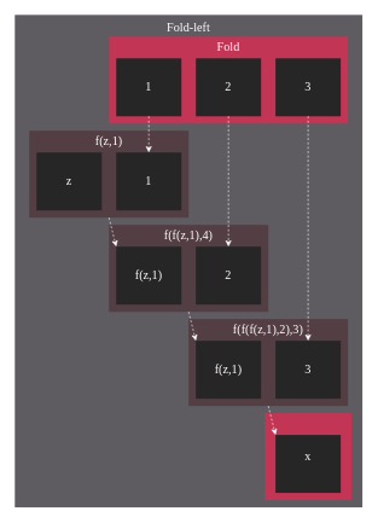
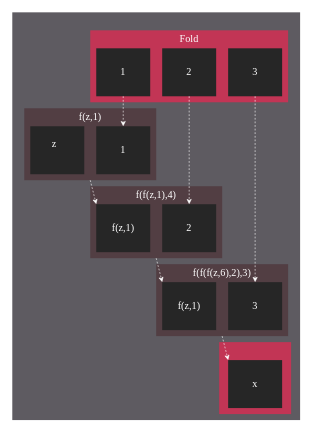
  <mxCell id="0" />
  <mxCell id="1" parent="0" />
  <mxCell id="2" value="" style="rounded=0;whiteSpace=wrap;html=1;fillColor=#5E5B61;fontColor=#FFFFFF;strokeColor=none;spacing=0;" parent="1" vertex="1"><mxGeometry width="480" height="680" as="geometry" x="20" y="20" /></mxCell>
- <mxCell id="3" value="Fold-left" style="text;strokeColor=none;fillColor=none;align=center;verticalAlign=middle;rounded=0;fontFamily=klavika;fontSize=17;fontColor=#FFFFFF;" parent="1" vertex="1"><mxGeometry x="230" width="60" height="30" as="geometry" y="20" /></mxCell>
  <mxCell id="4" value="" style="rounded=0;whiteSpace=wrap;html=1;fillColor=#C23555;fontColor=#FFFFFF;strokeColor=none;" vertex="1" parent="1"><mxGeometry x="150" y="50" width="330" height="120" as="geometry" /></mxCell>
  <mxCell id="5" value="&lt;font face=&quot;Klavika&quot; style=&quot;font-size: 17px;&quot;&gt;Fold&lt;/font&gt;" style="text;html=1;strokeColor=none;fillColor=none;align=center;verticalAlign=middle;whiteSpace=wrap;rounded=0;fontSize=17;fontColor=#FFFFFF;" vertex="1" parent="1"><mxGeometry x="285" y="50" width="60" height="30" as="geometry" /></mxCell>
  <mxCell id="6" value="" style="rounded=0;whiteSpace=wrap;html=1;fillColor=#262626;fontColor=#FFFFFF;strokeColor=none;" vertex="1" parent="1"><mxGeometry x="380" y="80" width="90" height="80" as="geometry" /></mxCell>
  <mxCell id="7" value="" style="rounded=0;whiteSpace=wrap;html=1;fillColor=#262626;fontColor=#FFFFFF;strokeColor=none;" vertex="1" parent="1"><mxGeometry x="270" y="80" width="90" height="80" as="geometry" /></mxCell>
  <mxCell id="8" value="" style="rounded=0;whiteSpace=wrap;html=1;fillColor=#523E43;fontColor=#FFFFFF;strokeColor=none;" vertex="1" parent="1"><mxGeometry x="40" y="180" width="220" height="120" as="geometry" /></mxCell>
  <mxCell id="9" value="" style="rounded=0;whiteSpace=wrap;html=1;fillColor=#262626;fontColor=#FFFFFF;strokeColor=none;" vertex="1" parent="1"><mxGeometry x="160" y="80" width="90" height="80" as="geometry" /></mxCell>
  <mxCell id="10" value="3" style="text;html=1;strokeColor=none;fillColor=none;align=center;verticalAlign=middle;whiteSpace=wrap;rounded=0;fontFamily=Klavika;fontSize=17;fontColor=#FFFFFF;" vertex="1" parent="1"><mxGeometry x="395" y="105" width="60" height="30" as="geometry" /></mxCell>
  <mxCell id="11" value="2" style="text;html=1;strokeColor=none;fillColor=none;align=center;verticalAlign=middle;whiteSpace=wrap;rounded=0;fontFamily=Klavika;fontSize=17;fontColor=#FFFFFF;" vertex="1" parent="1"><mxGeometry x="285" y="105" width="60" height="30" as="geometry" /></mxCell>
  <mxCell id="12" value="1" style="text;html=1;strokeColor=none;fillColor=none;align=center;verticalAlign=middle;whiteSpace=wrap;rounded=0;fontFamily=Klavika;fontSize=17;fontColor=#FFFFFF;" vertex="1" parent="1"><mxGeometry x="175" y="105" width="60" height="30" as="geometry" /></mxCell>
  <mxCell id="13" value="" style="rounded=0;whiteSpace=wrap;html=1;fillColor=#262626;fontColor=#FFFFFF;strokeColor=none;" vertex="1" parent="1"><mxGeometry x="50" y="210" width="90" height="80" as="geometry" /></mxCell>
- <mxCell id="14" value="z" style="text;html=1;strokeColor=none;fillColor=none;align=center;verticalAlign=middle;whiteSpace=wrap;rounded=0;fontFamily=Klavika;fontSize=17;fontColor=#FFFFFF;" vertex="1" parent="1"><mxGeometry x="65" y="235" width="60" height="30" as="geometry" /></mxCell>
+ <mxCell id="14" value="z" style="text;html=1;strokeColor=none;fillColor=none;align=center;verticalAlign=middle;whiteSpace=wrap;rounded=0;fontFamily=Klavika;fontSize=17;fontColor=#FFFFFF;" vertex="1" parent="1"><mxGeometry x="60" y="225" width="60" height="30" as="geometry" /></mxCell>
  <mxCell id="15" value="" style="rounded=0;whiteSpace=wrap;html=1;fillColor=#262626;fontColor=#FFFFFF;strokeColor=none;" vertex="1" parent="1"><mxGeometry x="160" y="210" width="90" height="80" as="geometry" /></mxCell>
  <mxCell id="16" value="1" style="text;html=1;strokeColor=none;fillColor=none;align=center;verticalAlign=middle;whiteSpace=wrap;rounded=0;fontFamily=Klavika;fontSize=17;fontColor=#FFFFFF;" vertex="1" parent="1"><mxGeometry x="175" y="235" width="60" height="30" as="geometry" /></mxCell>
  <mxCell id="17" value="&lt;font face=&quot;Klavika&quot; style=&quot;font-size: 17px;&quot;&gt;f(z,1)&lt;/font&gt;" style="text;html=1;strokeColor=none;fillColor=none;align=center;verticalAlign=middle;whiteSpace=wrap;rounded=0;fontSize=17;fontColor=#FFFFFF;" vertex="1" parent="1"><mxGeometry x="120" y="180" width="60" height="30" as="geometry" /></mxCell>
  <mxCell id="18" value="" style="endArrow=classic;html=1;dashed=1;strokeColor=#FFFFFF;fontColor=#FFFFFF;entryX=0.5;entryY=0;entryDx=0;entryDy=0;exitX=0.5;exitY=1;exitDx=0;exitDy=0;" edge="1" parent="1" source="9" target="15"><mxGeometry width="50" height="50" relative="1" as="geometry"><mxPoint x="204.5" y="160" as="sourcePoint" /><mxPoint x="205" y="200" as="targetPoint" /></mxGeometry></mxCell>
  <mxCell id="19" value="" style="rounded=0;whiteSpace=wrap;html=1;fillColor=#523E43;fontColor=#FFFFFF;strokeColor=none;" vertex="1" parent="1"><mxGeometry x="150" y="310" width="220" height="120" as="geometry" /></mxCell>
  <mxCell id="20" value="" style="rounded=0;whiteSpace=wrap;html=1;fillColor=#262626;fontColor=#FFFFFF;strokeColor=none;" vertex="1" parent="1"><mxGeometry x="160" y="340" width="90" height="80" as="geometry" /></mxCell>
  <mxCell id="21" value="f(z,1)" style="text;html=1;strokeColor=none;fillColor=none;align=center;verticalAlign=middle;whiteSpace=wrap;rounded=0;fontFamily=Klavika;fontSize=17;fontColor=#FFFFFF;" vertex="1" parent="1"><mxGeometry x="175" y="365" width="60" height="30" as="geometry" /></mxCell>
  <mxCell id="22" value="" style="rounded=0;whiteSpace=wrap;html=1;fillColor=#262626;fontColor=#FFFFFF;strokeColor=none;" vertex="1" parent="1"><mxGeometry x="270" y="340" width="90" height="80" as="geometry" /></mxCell>
  <mxCell id="23" value="2" style="text;html=1;strokeColor=none;fillColor=none;align=center;verticalAlign=middle;whiteSpace=wrap;rounded=0;fontFamily=Klavika;fontSize=17;fontColor=#FFFFFF;" vertex="1" parent="1"><mxGeometry x="285" y="365" width="60" height="30" as="geometry" /></mxCell>
  <mxCell id="24" value="&lt;font face=&quot;Klavika&quot; style=&quot;font-size: 17px;&quot;&gt;f(f(z,1),4)&lt;/font&gt;" style="text;html=1;strokeColor=none;fillColor=none;align=center;verticalAlign=middle;whiteSpace=wrap;rounded=0;fontSize=17;fontColor=#FFFFFF;" vertex="1" parent="1"><mxGeometry x="230" y="310" width="60" height="30" as="geometry" /></mxCell>
  <mxCell id="25" value="" style="endArrow=classic;html=1;dashed=1;strokeColor=#FFFFFF;fontColor=#FFFFFF;entryX=0.5;entryY=0;entryDx=0;entryDy=0;exitX=0.5;exitY=1;exitDx=0;exitDy=0;" edge="1" parent="1" source="7" target="22"><mxGeometry width="50" height="50" relative="1" as="geometry"><mxPoint x="214.5" y="170" as="sourcePoint" /><mxPoint x="215" y="220" as="targetPoint" /></mxGeometry></mxCell>
  <mxCell id="26" value="" style="rounded=0;whiteSpace=wrap;html=1;fillColor=#523E43;fontColor=#FFFFFF;strokeColor=none;" vertex="1" parent="1"><mxGeometry x="260" y="440" width="220" height="120" as="geometry" /></mxCell>
  <mxCell id="27" value="" style="rounded=0;whiteSpace=wrap;html=1;fillColor=#262626;fontColor=#FFFFFF;strokeColor=none;" vertex="1" parent="1"><mxGeometry x="270" y="470" width="90" height="80" as="geometry" /></mxCell>
  <mxCell id="28" value="f(z,1)" style="text;html=1;strokeColor=none;fillColor=none;align=center;verticalAlign=middle;whiteSpace=wrap;rounded=0;fontFamily=Klavika;fontSize=17;fontColor=#FFFFFF;" vertex="1" parent="1"><mxGeometry x="285" y="495" width="60" height="30" as="geometry" /></mxCell>
  <mxCell id="29" value="" style="rounded=0;whiteSpace=wrap;html=1;fillColor=#262626;fontColor=#FFFFFF;strokeColor=none;" vertex="1" parent="1"><mxGeometry x="380" y="470" width="90" height="80" as="geometry" /></mxCell>
  <mxCell id="30" value="3" style="text;html=1;strokeColor=none;fillColor=none;align=center;verticalAlign=middle;whiteSpace=wrap;rounded=0;fontFamily=Klavika;fontSize=17;fontColor=#FFFFFF;" vertex="1" parent="1"><mxGeometry x="395" y="495" width="60" height="30" as="geometry" /></mxCell>
- <mxCell id="31" value="&lt;font face=&quot;Klavika&quot; style=&quot;font-size: 17px;&quot;&gt;f(f(f(z,1),2),3)&lt;br&gt;&lt;/font&gt;" style="text;html=1;strokeColor=none;fillColor=none;align=center;verticalAlign=middle;whiteSpace=wrap;rounded=0;fontSize=17;fontColor=#FFFFFF;" vertex="1" parent="1"><mxGeometry x="340" y="440" width="60" height="30" as="geometry" /></mxCell>
+ <mxCell id="31" value="&lt;font face=&quot;Klavika&quot; style=&quot;font-size: 17px;&quot;&gt;f(f(f(z,6),2),3)&lt;br&gt;&lt;/font&gt;" style="text;html=1;strokeColor=none;fillColor=none;align=center;verticalAlign=middle;whiteSpace=wrap;rounded=0;fontSize=17;fontColor=#FFFFFF;" vertex="1" parent="1"><mxGeometry x="340" y="440" width="60" height="30" as="geometry" /></mxCell>
  <mxCell id="32" value="" style="endArrow=classic;html=1;dashed=1;strokeColor=#FFFFFF;fontColor=#FFFFFF;entryX=0.5;entryY=0;entryDx=0;entryDy=0;exitX=0.5;exitY=1;exitDx=0;exitDy=0;" edge="1" parent="1" source="6" target="29"><mxGeometry width="50" height="50" relative="1" as="geometry"><mxPoint x="325" y="170" as="sourcePoint" /><mxPoint x="325" y="350" as="targetPoint" /></mxGeometry></mxCell>
  <mxCell id="33" value="" style="endArrow=classic;html=1;dashed=1;strokeColor=#FFFFFF;fontColor=#FFFFFF;entryX=0;entryY=0;entryDx=0;entryDy=0;exitX=0.5;exitY=1;exitDx=0;exitDy=0;" edge="1" parent="1" source="8" target="20"><mxGeometry width="50" height="50" relative="1" as="geometry"><mxPoint x="215" y="170" as="sourcePoint" /><mxPoint x="215" y="220" as="targetPoint" /></mxGeometry></mxCell>
  <mxCell id="34" value="" style="endArrow=classic;html=1;dashed=1;strokeColor=#FFFFFF;fontColor=#FFFFFF;entryX=0;entryY=0;entryDx=0;entryDy=0;exitX=0.5;exitY=1;exitDx=0;exitDy=0;" edge="1" parent="1" source="19" target="27"><mxGeometry width="50" height="50" relative="1" as="geometry"><mxPoint x="160" y="310" as="sourcePoint" /><mxPoint x="215" y="350" as="targetPoint" /></mxGeometry></mxCell>
  <mxCell id="35" value="" style="rounded=0;whiteSpace=wrap;html=1;fillColor=#C23555;fontColor=#FFFFFF;strokeColor=none;" vertex="1" parent="1"><mxGeometry x="365" y="570" width="120" height="120" as="geometry" /></mxCell>
  <mxCell id="36" value="" style="rounded=0;whiteSpace=wrap;html=1;fillColor=#262626;fontColor=#FFFFFF;strokeColor=none;" vertex="1" parent="1"><mxGeometry x="380" y="600" width="90" height="80" as="geometry" /></mxCell>
- <mxCell id="37" value="x" style="text;html=1;strokeColor=none;fillColor=none;align=center;verticalAlign=middle;whiteSpace=wrap;rounded=0;fontFamily=Klavika;fontSize=17;fontColor=#FFFFFF;" vertex="1" parent="1"><mxGeometry x="395" y="615" width="60" height="30" as="geometry" /></mxCell>
+ <mxCell id="37" value="x" style="text;html=1;strokeColor=none;fillColor=none;align=center;verticalAlign=middle;whiteSpace=wrap;rounded=0;fontFamily=Klavika;fontSize=17;fontColor=#FFFFFF;" vertex="1" parent="1"><mxGeometry x="395" y="625" width="60" height="30" as="geometry" /></mxCell>
  <mxCell id="38" value="" style="endArrow=classic;html=1;dashed=1;strokeColor=#FFFFFF;fontColor=#FFFFFF;entryX=0;entryY=0;entryDx=0;entryDy=0;" edge="1" parent="1" target="36"><mxGeometry width="50" height="50" relative="1" as="geometry"><mxPoint x="370" y="560" as="sourcePoint" /><mxPoint x="325" y="480" as="targetPoint" /></mxGeometry></mxCell>
